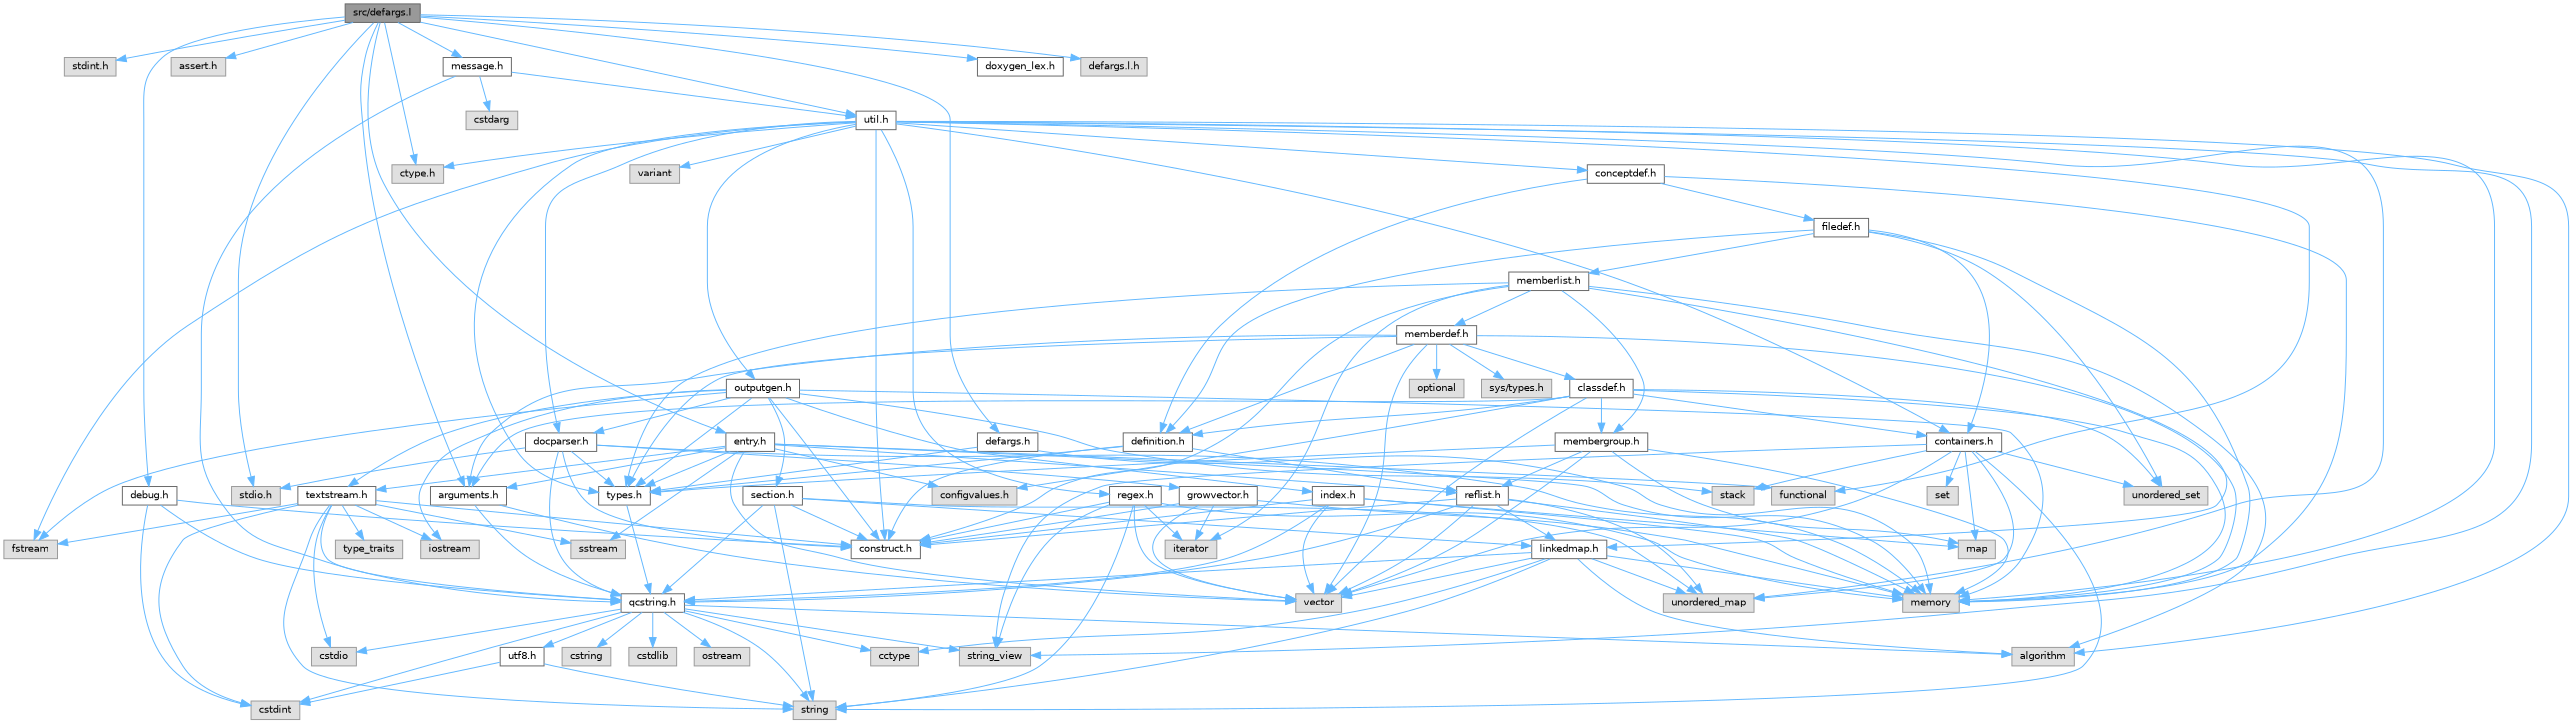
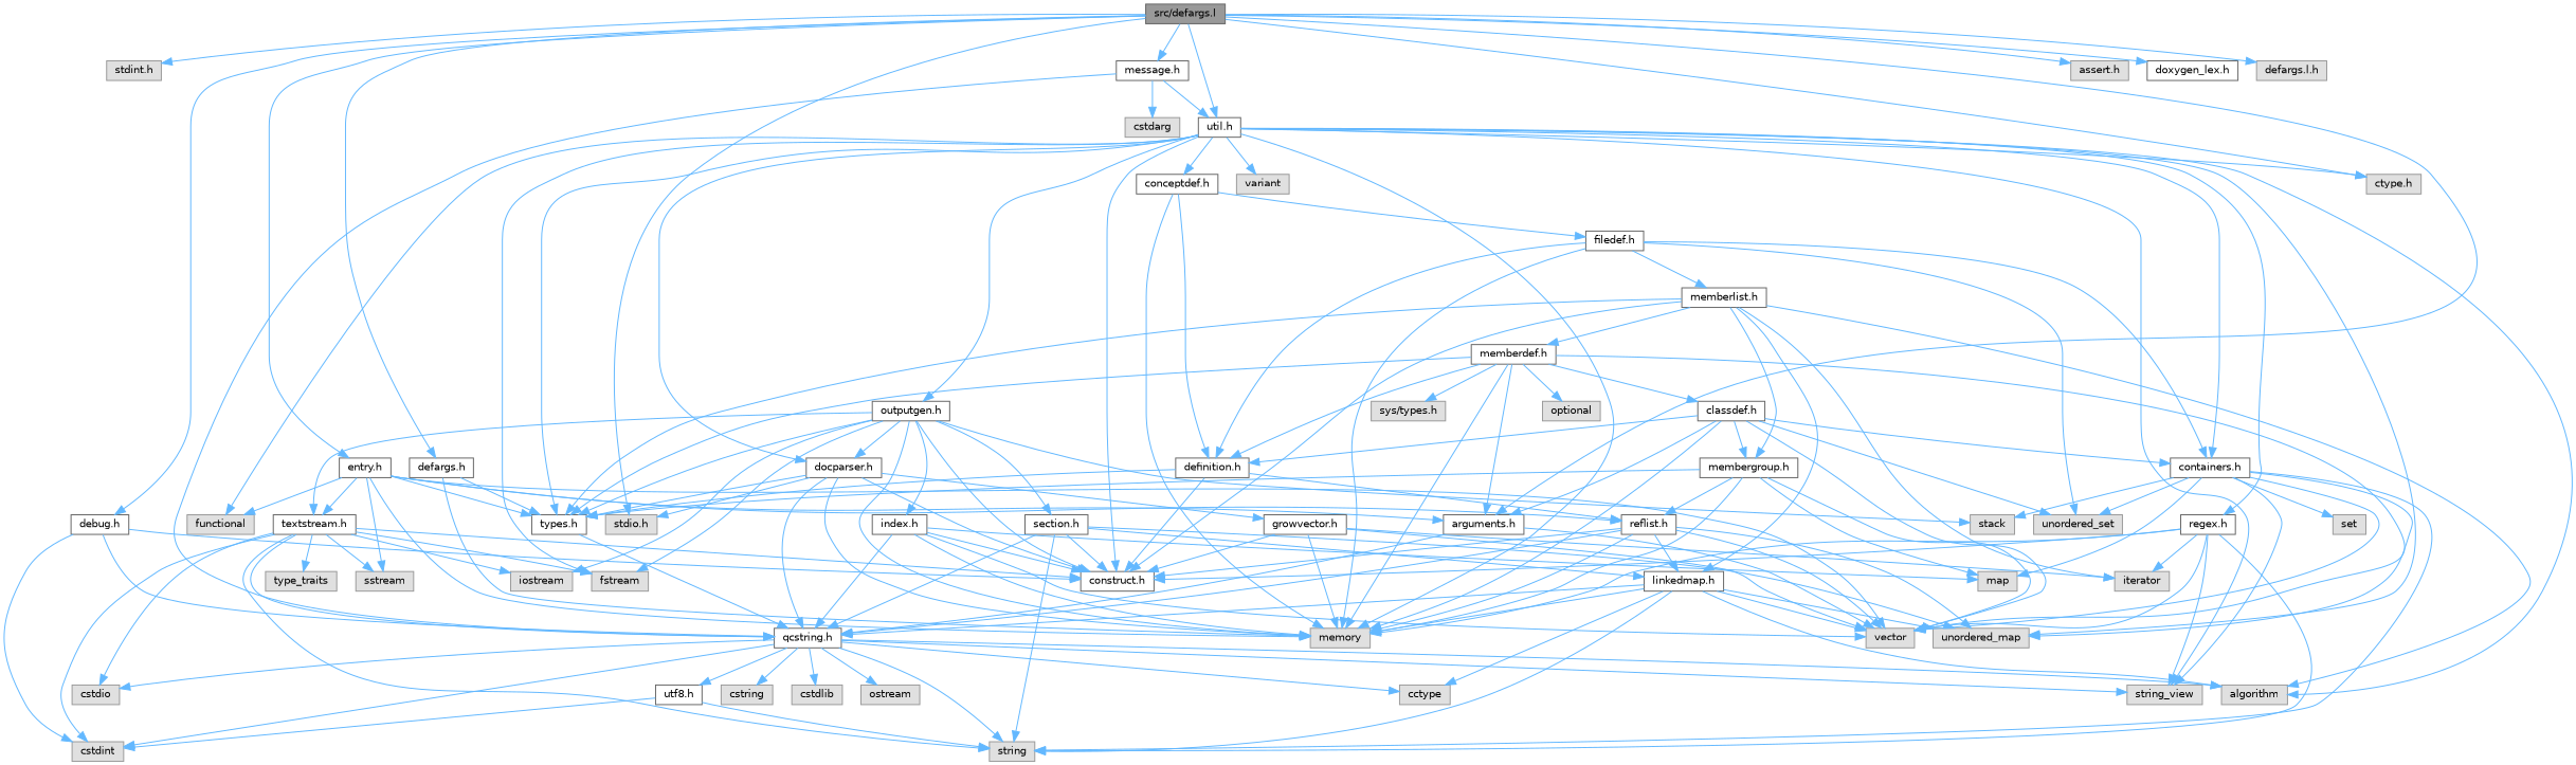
  digraph {
    node [color=grey60 fillcolor="#E0E0E0" fontname=Helvetica fontsize=10 shape=box style=filled]
    edge [color=steelblue1 fontname=Helvetica fontsize=10 labelfontname=Helvetica labelfontsize=10 style=solid]
    n1 [color=gray40 fillcolor=grey60 fontcolor=black height=0.2 label="src/defargs.l" width=0.4]
    n2 [height=0.2 label="stdint.h" width=0.4]
    n3 [height=0.2 label="stdio.h" width=0.4]
    n4 [height=0.2 label="assert.h" width=0.4]
    n5 [height=0.2 label="ctype.h" width=0.4]
    n6 [color=grey40 fillcolor=white height=0.2 label="defargs.h" width=0.4]
    n7 [color=grey40 fillcolor=white height=0.2 label="entry.h" width=0.4]
    n8 [color=grey40 fillcolor=white height=0.2 label="arguments.h" width=0.4]
    n9 [color=grey40 fillcolor=white height=0.2 label="util.h" width=0.4]
    n10 [color=grey40 fillcolor=white height=0.2 label="message.h" width=0.4]
    n11 [color=grey40 fillcolor=white height=0.2 label="debug.h" width=0.4]
    n12 [color=grey40 fillcolor=white height=0.2 label="doxygen_lex.h" width=0.4]
    n13 [height=0.2 label="defargs.l.h" width=0.4]
    n14 [color=grey40 fillcolor=white height=0.2 label="types.h" width=0.4]
    n15 [height=0.2 label=memory width=0.4]
    n16 [height=0.2 label=vector width=0.4]
    n17 [height=0.2 label=sstream width=0.4]
    n18 [height=0.2 label=functional width=0.4]
    n19 [color=grey40 fillcolor=white height=0.2 label="reflist.h" width=0.4]
    n20 [color=grey40 fillcolor=white height=0.2 label="textstream.h" width=0.4]
-   n21 [height=0.2 label="configvalues.h" width=0.4]
    n22 [color=grey40 fillcolor=white height=0.2 label="qcstring.h" width=0.4]
    n23 [height=0.2 label=string_view width=0.4]
    n24 [height=0.2 label=algorithm width=0.4]
    n25 [height=0.2 label=unordered_map width=0.4]
    n26 [color=grey40 fillcolor=white height=0.2 label="construct.h" width=0.4]
    n27 [height=0.2 label=fstream width=0.4]
    n28 [height=0.2 label=variant width=0.4]
    n29 [color=grey40 fillcolor=white height=0.2 label="docparser.h" width=0.4]
    n30 [color=grey40 fillcolor=white height=0.2 label="containers.h" width=0.4]
    n31 [color=grey40 fillcolor=white height=0.2 label="outputgen.h" width=0.4]
    n32 [color=grey40 fillcolor=white height=0.2 label="regex.h" width=0.4]
    n33 [color=grey40 fillcolor=white height=0.2 label="conceptdef.h" width=0.4]
    n34 [height=0.2 label=cstdarg width=0.4]
    n35 [height=0.2 label=cstdint width=0.4]
    n36 [height=0.2 label=string width=0.4]
    n37 [height=0.2 label=cctype width=0.4]
    n38 [height=0.2 label=cstring width=0.4]
    n39 [height=0.2 label=cstdio width=0.4]
    n40 [height=0.2 label=cstdlib width=0.4]
    n41 [height=0.2 label=ostream width=0.4]
    n42 [color=grey40 fillcolor=white height=0.2 label="utf8.h" width=0.4]
    n43 [color=grey40 fillcolor=white height=0.2 label="linkedmap.h" width=0.4]
    n44 [height=0.2 label=iostream width=0.4]
    n45 [height=0.2 label=type_traits width=0.4]
    n46 [color=grey40 fillcolor=white height=0.2 label="growvector.h" width=0.4]
    n47 [height=0.2 label=set width=0.4]
    n48 [height=0.2 label=map width=0.4]
    n49 [height=0.2 label=unordered_set width=0.4]
    n50 [height=0.2 label=stack width=0.4]
    n51 [color=grey40 fillcolor=white height=0.2 label="index.h" width=0.4]
    n52 [color=grey40 fillcolor=white height=0.2 label="section.h" width=0.4]
    n53 [height=0.2 label=iterator width=0.4]
    n54 [color=grey40 fillcolor=white height=0.2 label="definition.h" width=0.4]
    n55 [color=grey40 fillcolor=white height=0.2 label="filedef.h" width=0.4]
    n56 [color=grey40 fillcolor=white height=0.2 label="memberlist.h" width=0.4]
    n57 [color=grey40 fillcolor=white height=0.2 label="memberdef.h" width=0.4]
    n58 [color=grey40 fillcolor=white height=0.2 label="membergroup.h" width=0.4]
    n59 [height=0.2 label=optional width=0.4]
    n60 [height=0.2 label="sys/types.h" width=0.4]
    n61 [color=grey40 fillcolor=white height=0.2 label="classdef.h" width=0.4]
    n1 -> n2
    n1 -> n3
    n1 -> n4
    n1 -> n5
    n1 -> n6
    n1 -> n7
    n1 -> n8
    n1 -> n9
    n1 -> n10
    n1 -> n11
    n1 -> n12
    n1 -> n13
    n6 -> n14
    n6 -> n15
    n7 -> n8
    n7 -> n14
    n7 -> n15
    n7 -> n16
    n7 -> n17
    n7 -> n18
    n7 -> n19
    n7 -> n20
-   n7 -> n21
    n8 -> n16
    n8 -> n22
    n9 -> n5
    n9 -> n14
    n9 -> n15
    n9 -> n18
    n9 -> n23
    n9 -> n24
    n9 -> n25
    n9 -> n26
    n9 -> n27
    n9 -> n28
    n9 -> n29
    n9 -> n30
    n9 -> n31
    n9 -> n32
    n9 -> n33
    n10 -> n9
    n10 -> n22
    n10 -> n34
    n11 -> n22
    n11 -> n26
    n11 -> n35
    n14 -> n22
    n19 -> n15
    n19 -> n16
    n19 -> n22
    n19 -> n25
    n19 -> n26
    n19 -> n43
    n20 -> n17
    n20 -> n22
    n20 -> n26
    n20 -> n27
    n20 -> n35
    n20 -> n36
    n20 -> n39
    n20 -> n44
    n20 -> n45
    n22 -> n23
    n22 -> n24
    n22 -> n35
    n22 -> n36
    n22 -> n37
    n22 -> n38
    n22 -> n39
    n22 -> n40
    n22 -> n41
    n22 -> n42
    n29 -> n3
    n29 -> n14
    n29 -> n15
    n29 -> n22
    n29 -> n26
    n29 -> n46
    n30 -> n16
    n30 -> n23
    n30 -> n25
    n30 -> n36
    n30 -> n47
    n30 -> n48
    n30 -> n49
    n30 -> n50
    n31 -> n14
    n31 -> n15
    n31 -> n20
    n31 -> n26
    n31 -> n27
    n31 -> n29
    n31 -> n44
    n31 -> n50
    n31 -> n51
    n31 -> n52
    n32 -> n15
    n32 -> n16
    n32 -> n23
    n32 -> n26
    n32 -> n36
    n32 -> n53
    n33 -> n15
    n33 -> n54
    n33 -> n55
    n42 -> n35
    n42 -> n36
    n43 -> n15
    n43 -> n16
    n43 -> n22
    n43 -> n24
    n43 -> n25
    n43 -> n36
    n43 -> n37
    n46 -> n15
    n46 -> n16
    n46 -> n26
    n46 -> n53
    n51 -> n15
    n51 -> n16
    n51 -> n22
    n51 -> n26
    n51 -> n48
    n52 -> n22
    n52 -> n25
    n52 -> n26
    n52 -> n36
    n52 -> n43
    n54 -> n14
    n54 -> n19
    n54 -> n26
    n55 -> n15
    n55 -> n30
    n55 -> n49
    n55 -> n54
    n55 -> n56
    n56 -> n14
    n56 -> n24
    n56 -> n26
    n56 -> n43
    n56 -> n53
    n56 -> n57
    n56 -> n58
    n57 -> n8
    n57 -> n14
    n57 -> n15
    n57 -> n16
    n57 -> n54
    n57 -> n59
    n57 -> n60
    n57 -> n61
    n58 -> n14
    n58 -> n15
    n58 -> n16
    n58 -> n19
    n58 -> n48
    n61 -> n8
    n61 -> n15
    n61 -> n16
-   n61 -> n21
    n61 -> n30
    n61 -> n49
    n61 -> n54
    n61 -> n58
  }
